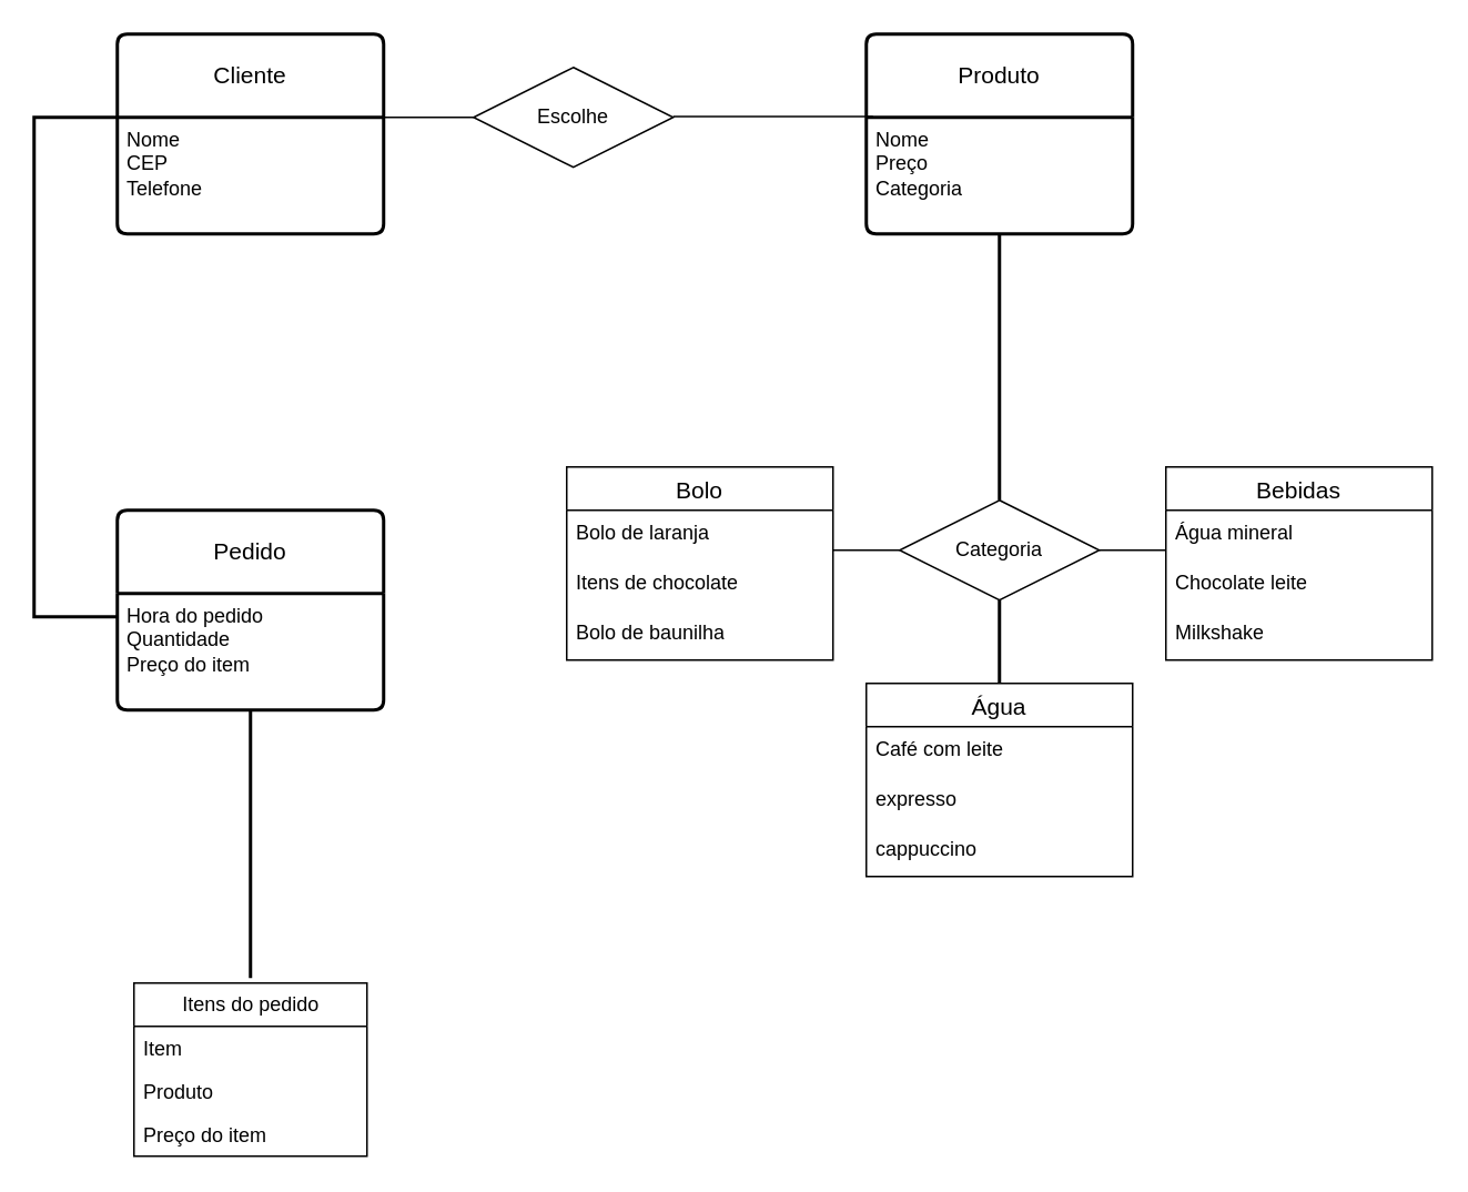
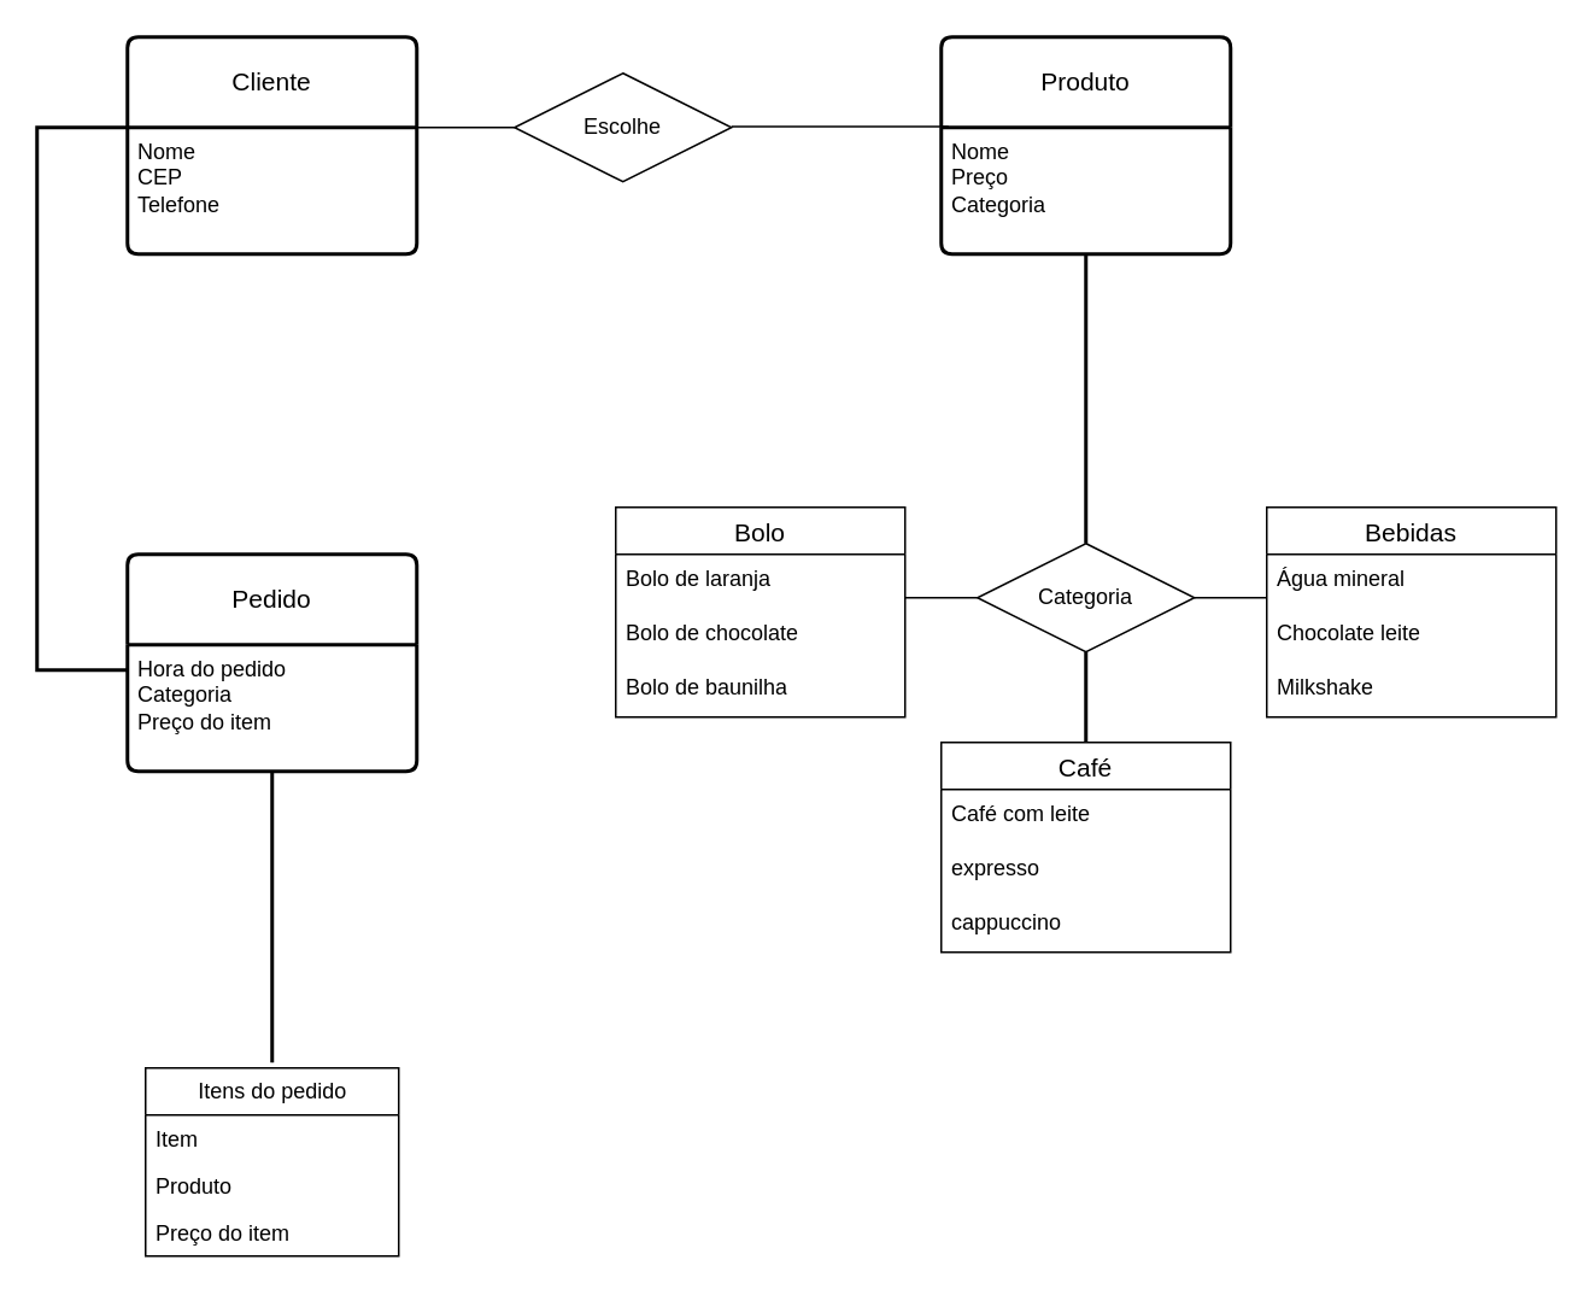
  <mxCell id="0" />
  <mxCell id="1" parent="0" />
  <mxCell id="2" value="Cliente" style="swimlane;childLayout=stackLayout;horizontal=1;startSize=50;horizontalStack=0;rounded=1;fontSize=14;fontStyle=0;strokeWidth=2;resizeParent=0;resizeLast=1;shadow=0;dashed=0;align=center;arcSize=4;whiteSpace=wrap;html=1;" vertex="1" parent="1"><mxGeometry x="70" y="20" width="160" height="120" as="geometry" /></mxCell>
  <mxCell id="3" value="Nome&amp;nbsp;&lt;br&gt;CEP&lt;br&gt;Telefone&lt;br&gt;" style="align=left;strokeColor=none;fillColor=none;spacingLeft=4;fontSize=12;verticalAlign=top;resizable=0;rotatable=0;part=1;html=1;" vertex="1" parent="2"><mxGeometry y="50" width="160" height="70" as="geometry" /></mxCell>
  <mxCell id="4" value="Escolhe" style="shape=rhombus;perimeter=rhombusPerimeter;whiteSpace=wrap;html=1;align=center;" vertex="1" parent="1"><mxGeometry x="284" y="40" width="120" height="60" as="geometry" /></mxCell>
  <mxCell id="5" value="" style="endArrow=none;html=1;rounded=0;entryX=0;entryY=0.5;entryDx=0;entryDy=0;" edge="1" parent="1" target="4"><mxGeometry relative="1" as="geometry"><mxPoint x="230" y="70" as="sourcePoint" /><mxPoint x="390" y="70" as="targetPoint" /></mxGeometry></mxCell>
  <mxCell id="6" value="Produto" style="swimlane;childLayout=stackLayout;horizontal=1;startSize=50;horizontalStack=0;rounded=1;fontSize=14;fontStyle=0;strokeWidth=2;resizeParent=0;resizeLast=1;shadow=0;dashed=0;align=center;arcSize=4;whiteSpace=wrap;html=1;" vertex="1" parent="1"><mxGeometry x="520" y="20" width="160" height="120" as="geometry" /></mxCell>
  <mxCell id="7" value="Nome&amp;nbsp;&lt;br&gt;Preço&lt;br&gt;Categoria" style="align=left;strokeColor=none;fillColor=none;spacingLeft=4;fontSize=12;verticalAlign=top;resizable=0;rotatable=0;part=1;html=1;" vertex="1" parent="6"><mxGeometry y="50" width="160" height="70" as="geometry" /></mxCell>
  <mxCell id="8" value="" style="line;strokeWidth=1;rotatable=0;dashed=0;labelPosition=right;align=left;verticalAlign=middle;spacingTop=0;spacingLeft=6;points=[];portConstraint=eastwest;" vertex="1" parent="6"><mxGeometry y="120" width="160" as="geometry" /></mxCell>
  <mxCell id="9" value="" style="endArrow=none;html=1;rounded=0;" edge="1" parent="1"><mxGeometry relative="1" as="geometry"><mxPoint x="404" y="69.5" as="sourcePoint" /><mxPoint x="524" y="69.5" as="targetPoint" /></mxGeometry></mxCell>
  <mxCell id="10" value="" style="line;strokeWidth=2;direction=south;html=1;" vertex="1" parent="1"><mxGeometry x="595" y="140" width="10" height="160" as="geometry" /></mxCell>
  <mxCell id="11" value="Categoria" style="shape=rhombus;perimeter=rhombusPerimeter;whiteSpace=wrap;html=1;align=center;" vertex="1" parent="1"><mxGeometry x="540" y="300" width="120" height="60" as="geometry" /></mxCell>
  <mxCell id="12" value="Bolo" style="swimlane;fontStyle=0;childLayout=stackLayout;horizontal=1;startSize=26;horizontalStack=0;resizeParent=1;resizeParentMax=0;resizeLast=0;collapsible=1;marginBottom=0;align=center;fontSize=14;" vertex="1" parent="1"><mxGeometry x="340" y="280" width="160" height="116" as="geometry" /></mxCell>
  <mxCell id="13" value="Bolo de laranja" style="text;strokeColor=none;fillColor=none;spacingLeft=4;spacingRight=4;overflow=hidden;rotatable=0;points=[[0,0.5],[1,0.5]];portConstraint=eastwest;fontSize=12;whiteSpace=wrap;html=1;" vertex="1" parent="12"><mxGeometry y="26" width="160" height="30" as="geometry" /></mxCell>
- <mxCell id="14" value="Itens de chocolate" style="text;strokeColor=none;fillColor=none;spacingLeft=4;spacingRight=4;overflow=hidden;rotatable=0;points=[[0,0.5],[1,0.5]];portConstraint=eastwest;fontSize=12;whiteSpace=wrap;html=1;" vertex="1" parent="12"><mxGeometry y="56" width="160" height="30" as="geometry" /></mxCell>
+ <mxCell id="14" value="Bolo de chocolate" style="text;strokeColor=none;fillColor=none;spacingLeft=4;spacingRight=4;overflow=hidden;rotatable=0;points=[[0,0.5],[1,0.5]];portConstraint=eastwest;fontSize=12;whiteSpace=wrap;html=1;" vertex="1" parent="12"><mxGeometry y="56" width="160" height="30" as="geometry" /></mxCell>
  <mxCell id="15" value="Bolo de baunilha" style="text;strokeColor=none;fillColor=none;spacingLeft=4;spacingRight=4;overflow=hidden;rotatable=0;points=[[0,0.5],[1,0.5]];portConstraint=eastwest;fontSize=12;whiteSpace=wrap;html=1;" vertex="1" parent="12"><mxGeometry y="86" width="160" height="30" as="geometry" /></mxCell>
- <mxCell id="16" value="Água" style="swimlane;fontStyle=0;childLayout=stackLayout;horizontal=1;startSize=26;horizontalStack=0;resizeParent=1;resizeParentMax=0;resizeLast=0;collapsible=1;marginBottom=0;align=center;fontSize=14;" vertex="1" parent="1"><mxGeometry x="520" y="410" width="160" height="116" as="geometry" /></mxCell>
+ <mxCell id="16" value="Café" style="swimlane;fontStyle=0;childLayout=stackLayout;horizontal=1;startSize=26;horizontalStack=0;resizeParent=1;resizeParentMax=0;resizeLast=0;collapsible=1;marginBottom=0;align=center;fontSize=14;" vertex="1" parent="1"><mxGeometry x="520" y="410" width="160" height="116" as="geometry" /></mxCell>
  <mxCell id="17" value="Café com leite" style="text;strokeColor=none;fillColor=none;spacingLeft=4;spacingRight=4;overflow=hidden;rotatable=0;points=[[0,0.5],[1,0.5]];portConstraint=eastwest;fontSize=12;whiteSpace=wrap;html=1;" vertex="1" parent="16"><mxGeometry y="26" width="160" height="30" as="geometry" /></mxCell>
  <mxCell id="18" value="expresso" style="text;strokeColor=none;fillColor=none;spacingLeft=4;spacingRight=4;overflow=hidden;rotatable=0;points=[[0,0.5],[1,0.5]];portConstraint=eastwest;fontSize=12;whiteSpace=wrap;html=1;" vertex="1" parent="16"><mxGeometry y="56" width="160" height="30" as="geometry" /></mxCell>
  <mxCell id="19" value="cappuccino" style="text;strokeColor=none;fillColor=none;spacingLeft=4;spacingRight=4;overflow=hidden;rotatable=0;points=[[0,0.5],[1,0.5]];portConstraint=eastwest;fontSize=12;whiteSpace=wrap;html=1;" vertex="1" parent="16"><mxGeometry y="86" width="160" height="30" as="geometry" /></mxCell>
  <mxCell id="20" value="Bebidas" style="swimlane;fontStyle=0;childLayout=stackLayout;horizontal=1;startSize=26;horizontalStack=0;resizeParent=1;resizeParentMax=0;resizeLast=0;collapsible=1;marginBottom=0;align=center;fontSize=14;" vertex="1" parent="1"><mxGeometry x="700" y="280" width="160" height="116" as="geometry" /></mxCell>
  <mxCell id="21" value="Água mineral" style="text;strokeColor=none;fillColor=none;spacingLeft=4;spacingRight=4;overflow=hidden;rotatable=0;points=[[0,0.5],[1,0.5]];portConstraint=eastwest;fontSize=12;whiteSpace=wrap;html=1;" vertex="1" parent="20"><mxGeometry y="26" width="160" height="30" as="geometry" /></mxCell>
  <mxCell id="22" value="Chocolate leite" style="text;strokeColor=none;fillColor=none;spacingLeft=4;spacingRight=4;overflow=hidden;rotatable=0;points=[[0,0.5],[1,0.5]];portConstraint=eastwest;fontSize=12;whiteSpace=wrap;html=1;" vertex="1" parent="20"><mxGeometry y="56" width="160" height="30" as="geometry" /></mxCell>
  <mxCell id="23" value="Milkshake" style="text;strokeColor=none;fillColor=none;spacingLeft=4;spacingRight=4;overflow=hidden;rotatable=0;points=[[0,0.5],[1,0.5]];portConstraint=eastwest;fontSize=12;whiteSpace=wrap;html=1;" vertex="1" parent="20"><mxGeometry y="86" width="160" height="30" as="geometry" /></mxCell>
  <mxCell id="24" value="" style="endArrow=none;html=1;rounded=0;" edge="1" parent="1" target="11"><mxGeometry relative="1" as="geometry"><mxPoint x="500" y="330" as="sourcePoint" /><mxPoint x="660" y="330" as="targetPoint" /></mxGeometry></mxCell>
  <mxCell id="25" value="" style="endArrow=none;html=1;rounded=0;" edge="1" parent="1" source="11"><mxGeometry relative="1" as="geometry"><mxPoint x="660" y="330" as="sourcePoint" /><mxPoint x="700" y="330" as="targetPoint" /></mxGeometry></mxCell>
  <mxCell id="26" value="" style="line;strokeWidth=2;direction=south;html=1;" vertex="1" parent="1"><mxGeometry x="595" y="360" width="10" height="50" as="geometry" /></mxCell>
  <mxCell id="27" value="Pedido" style="swimlane;childLayout=stackLayout;horizontal=1;startSize=50;horizontalStack=0;rounded=1;fontSize=14;fontStyle=0;strokeWidth=2;resizeParent=0;resizeLast=1;shadow=0;dashed=0;align=center;arcSize=4;whiteSpace=wrap;html=1;" vertex="1" parent="1"><mxGeometry x="70" y="306" width="160" height="120" as="geometry" /></mxCell>
- <mxCell id="28" value="Hora do pedido&lt;br&gt;Quantidade&amp;nbsp;&lt;br&gt;Preço do item" style="align=left;strokeColor=none;fillColor=none;spacingLeft=4;fontSize=12;verticalAlign=top;resizable=0;rotatable=0;part=1;html=1;" vertex="1" parent="27"><mxGeometry y="50" width="160" height="70" as="geometry" /></mxCell>
+ <mxCell id="28" value="Hora do pedido&lt;br&gt;Categoria&amp;nbsp;&lt;br&gt;Preço do item" style="align=left;strokeColor=none;fillColor=none;spacingLeft=4;fontSize=12;verticalAlign=top;resizable=0;rotatable=0;part=1;html=1;" vertex="1" parent="27"><mxGeometry y="50" width="160" height="70" as="geometry" /></mxCell>
  <mxCell id="29" value="" style="strokeWidth=2;html=1;shape=mxgraph.flowchart.annotation_1;align=left;pointerEvents=1;" vertex="1" parent="1"><mxGeometry x="20" y="70" width="50" height="300" as="geometry" /></mxCell>
  <mxCell id="30" value="" style="line;strokeWidth=2;direction=south;html=1;" vertex="1" parent="1"><mxGeometry x="145" y="426" width="10" height="161" as="geometry" /></mxCell>
  <mxCell id="31" value="Itens do pedido" style="swimlane;fontStyle=0;childLayout=stackLayout;horizontal=1;startSize=26;fillColor=none;horizontalStack=0;resizeParent=1;resizeParentMax=0;resizeLast=0;collapsible=1;marginBottom=0;html=1;" vertex="1" parent="1"><mxGeometry x="80" y="590" width="140" height="104" as="geometry" /></mxCell>
  <mxCell id="32" value="Item&amp;nbsp;" style="text;strokeColor=none;fillColor=none;align=left;verticalAlign=top;spacingLeft=4;spacingRight=4;overflow=hidden;rotatable=0;points=[[0,0.5],[1,0.5]];portConstraint=eastwest;whiteSpace=wrap;html=1;" vertex="1" parent="31"><mxGeometry y="26" width="140" height="26" as="geometry" /></mxCell>
  <mxCell id="33" value="Produto" style="text;strokeColor=none;fillColor=none;align=left;verticalAlign=top;spacingLeft=4;spacingRight=4;overflow=hidden;rotatable=0;points=[[0,0.5],[1,0.5]];portConstraint=eastwest;whiteSpace=wrap;html=1;" vertex="1" parent="31"><mxGeometry y="52" width="140" height="26" as="geometry" /></mxCell>
  <mxCell id="34" value="Preço do item" style="text;strokeColor=none;fillColor=none;align=left;verticalAlign=top;spacingLeft=4;spacingRight=4;overflow=hidden;rotatable=0;points=[[0,0.5],[1,0.5]];portConstraint=eastwest;whiteSpace=wrap;html=1;" vertex="1" parent="31"><mxGeometry y="78" width="140" height="26" as="geometry" /></mxCell>
